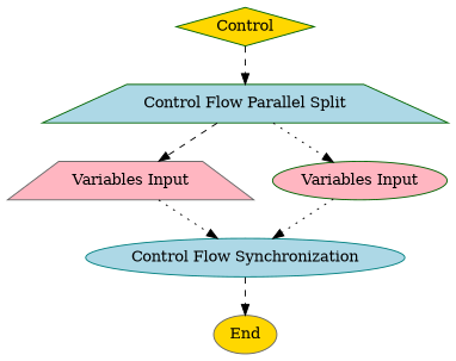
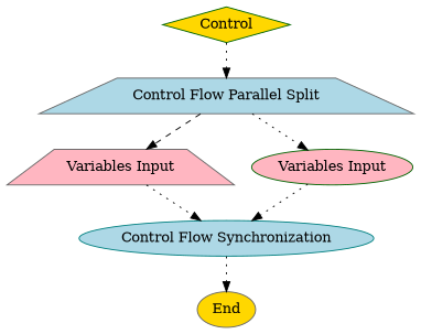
  digraph {
    node [color=darkgreen fillcolor=gold shape=ellipse style=filled]
    edge [style=dashed]
    n1 [label=Control shape=diamond]
-   n2 [fillcolor=lightblue label="Control Flow\ Parallel Split" shape=trapezium]
+   n2 [color=gray40 fillcolor=lightblue label="Control Flow\ Parallel Split" shape=trapezium]
    n3 [color=gray40 fillcolor=lightpink label="Variables\ Input" shape=trapezium]
    n4 [fillcolor=lightpink label="Variables\ Input"]
    n5 [color=teal fillcolor=lightblue label="Control Flow\ Synchronization"]
    n6 [color=gray40 label=End]
-   n1 -> n2
+   n1 -> n2 [style=dotted]
    n2 -> n3
    n2 -> n4 [style=dotted]
    n3 -> n5 [style=dotted]
    n4 -> n5 [style=dotted]
-   n5 -> n6
+   n5 -> n6 [style=dotted]
  }
